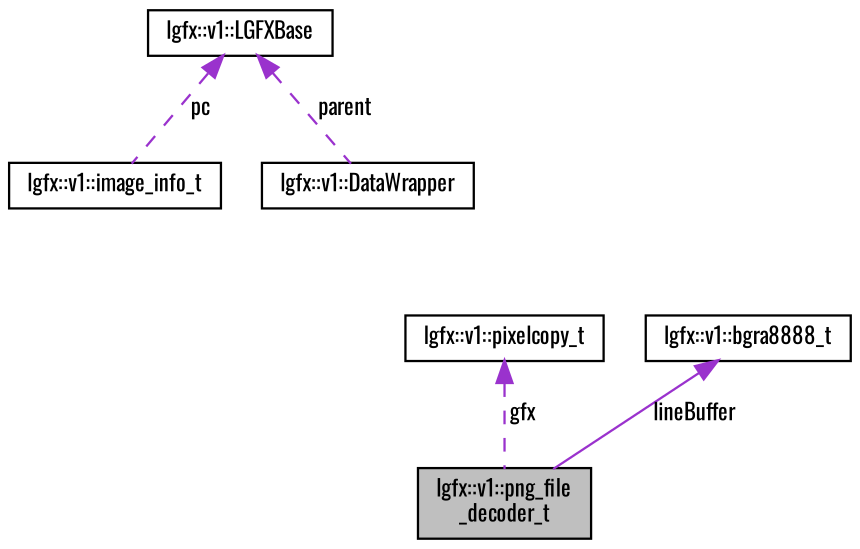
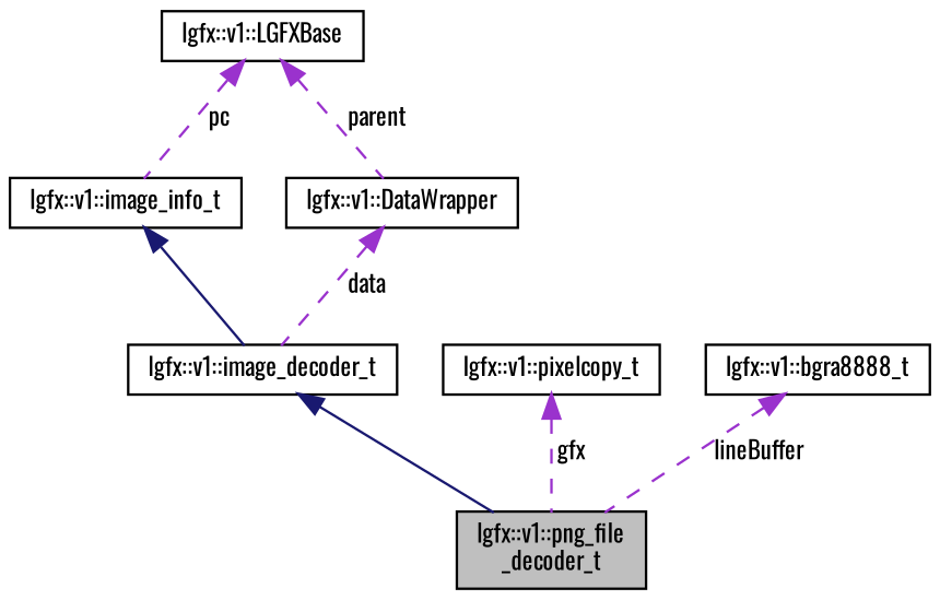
  digraph {
    fontname=Oswald
    node [color=black fillcolor=white fontname=Oswald fontsize=10 shape=record style=filled]
    edge [color=darkorchid3 dir=back fontname=Oswald fontsize=10 labelfontname=Helvetica labelfontsize=10 style=dashed]
    n1 [fillcolor=grey75 fontcolor=black height=0.2 label="lgfx::v1::png_file\l_decoder_t" width=0.4]
+   n2 [height=0.2 label="lgfx::v1::image_decoder_t" width=0.4]
    n3 [height=0.2 label="lgfx::v1::image_info_t" width=0.4]
    n4 [height=0.2 label="lgfx::v1::LGFXBase" width=0.4]
    n5 [height=0.2 label="lgfx::v1::DataWrapper" width=0.4]
    n6 [height=0.2 label="lgfx::v1::pixelcopy_t" width=0.4]
    n7 [height=0.2 label="lgfx::v1::bgra8888_t" width=0.4]
+   n2 -> n1 [color=midnightblue style=solid]
+   n3 -> n2 [color=midnightblue style=solid]
    n4 -> n3 [label=" pc"]
    n4 -> n5 [label=" parent"]
+   n5 -> n2 [label=" data"]
    n6 -> n1 [label=" gfx"]
-   n7 -> n1 [label=" lineBuffer" style=solid]
+   n7 -> n1 [label=" lineBuffer"]
  }
